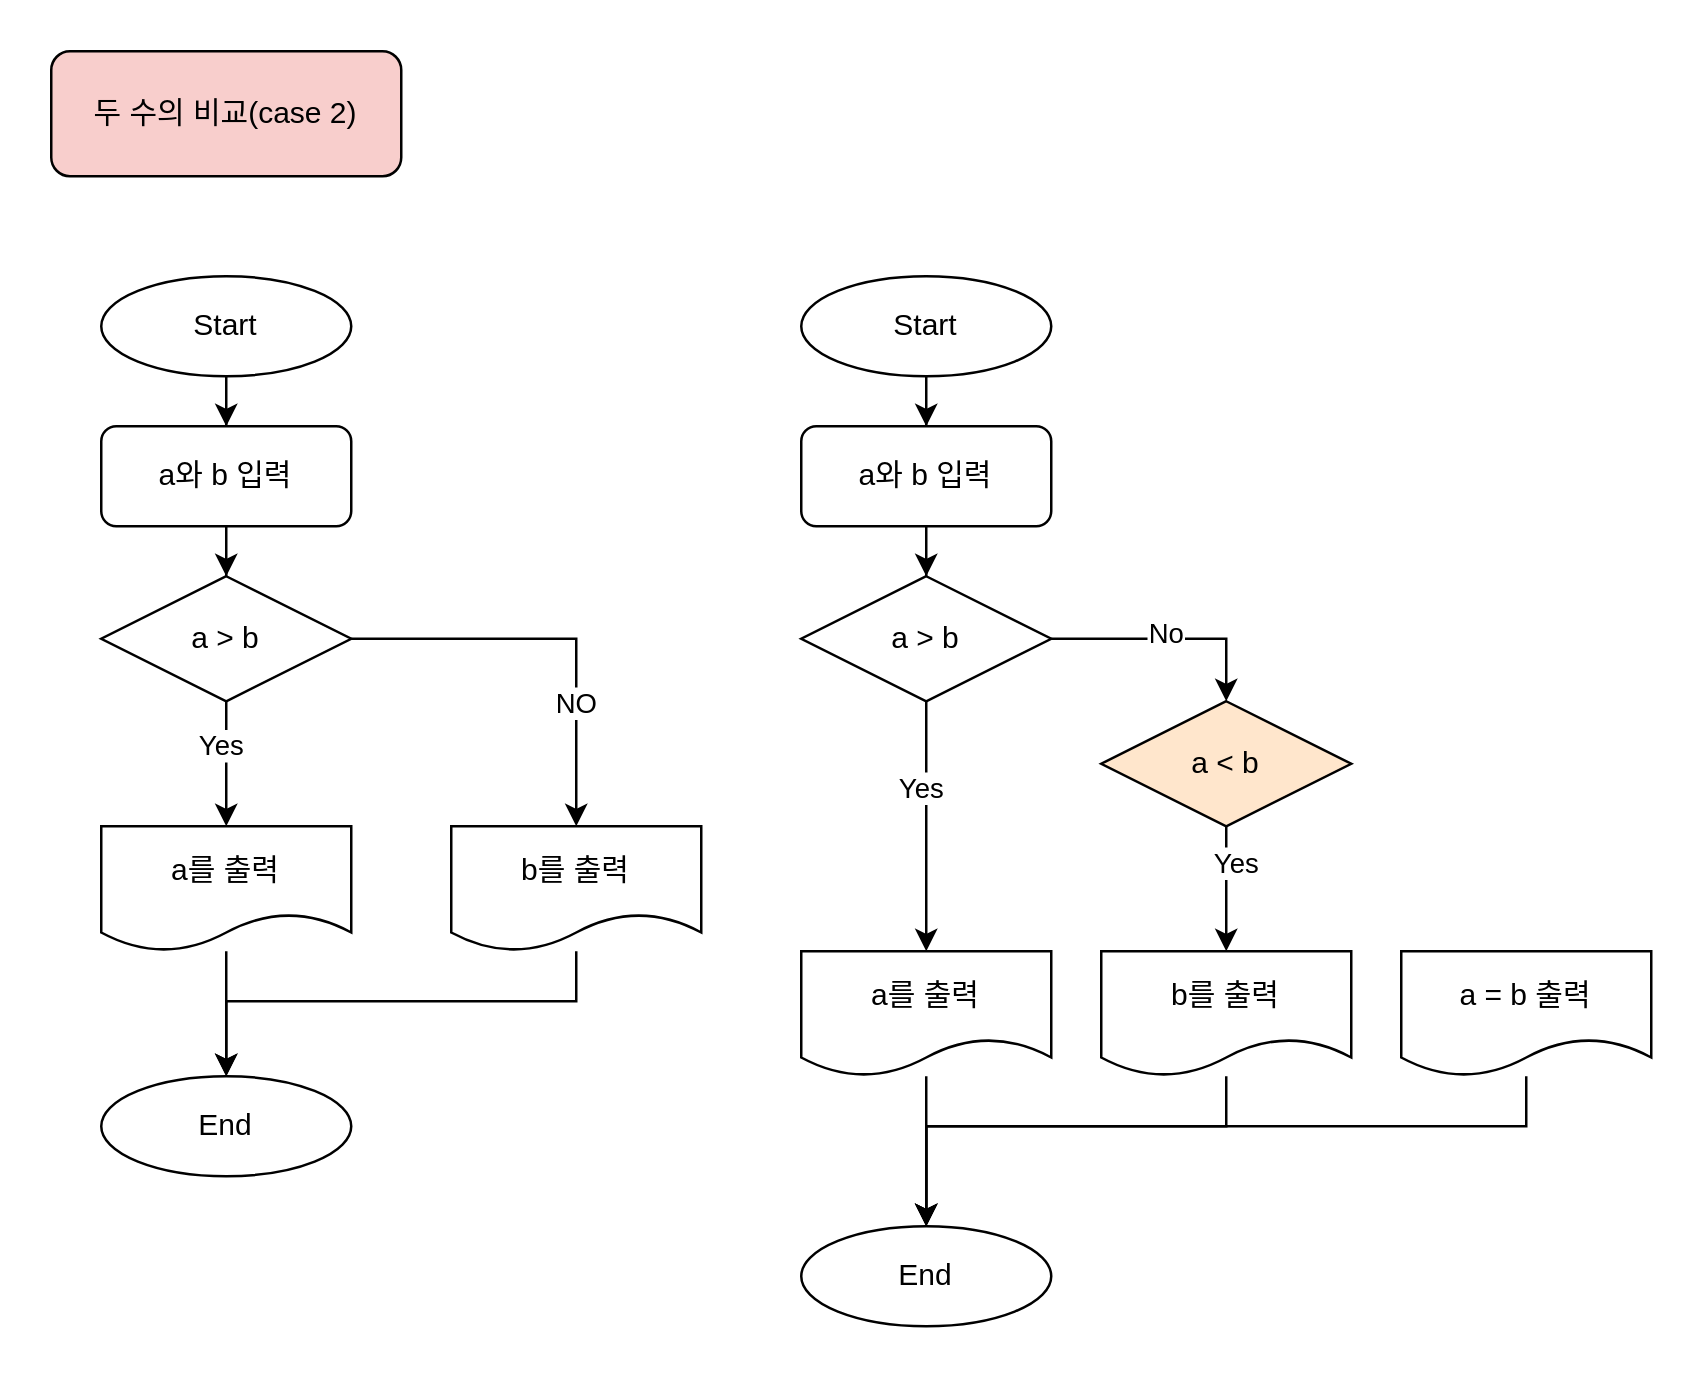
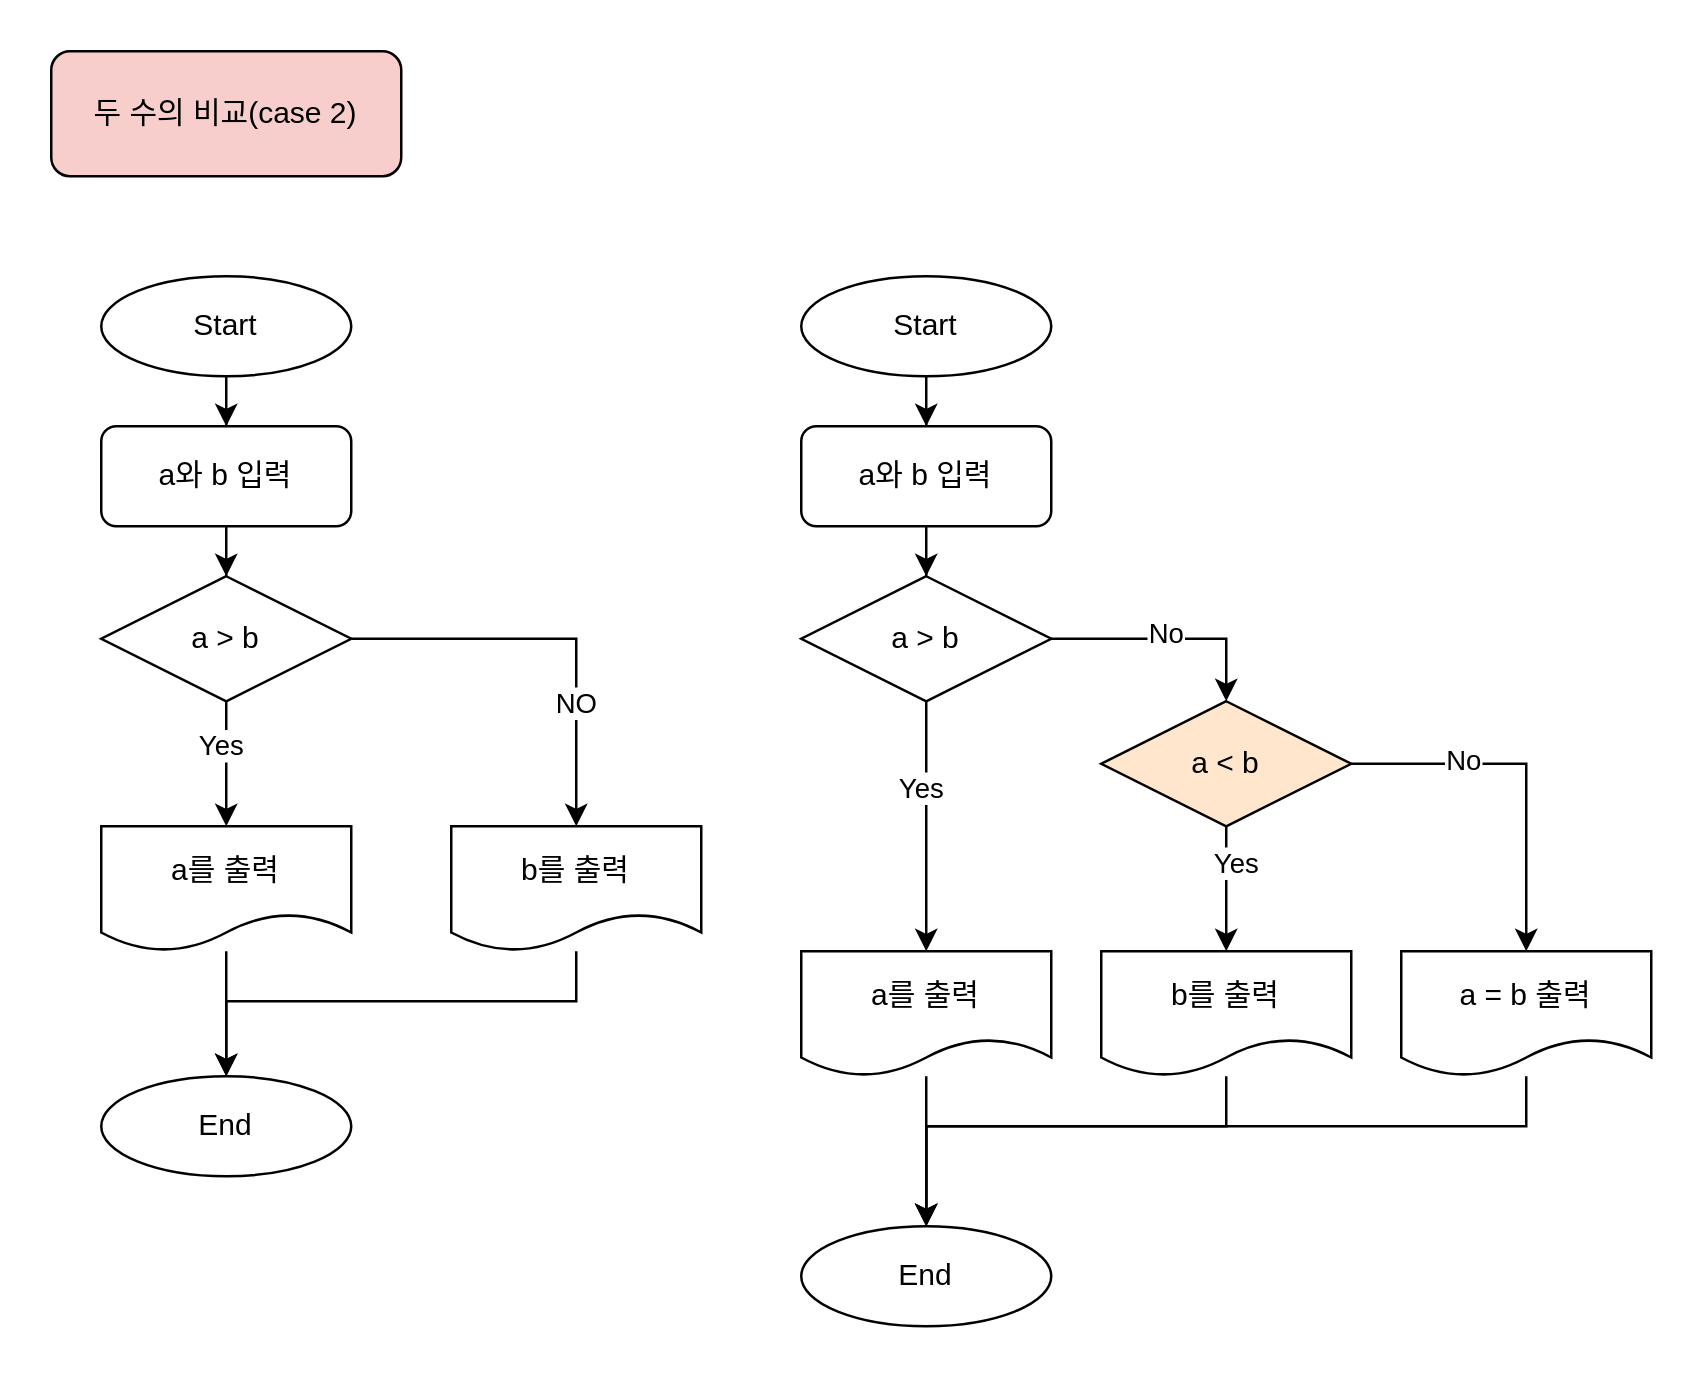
  <mxCell id="0" />
  <mxCell id="1" parent="0" />
  <mxCell id="2" value="두 수의 비교(case 2)" style="rounded=1;whiteSpace=wrap;html=1;fillColor=#f8cecc;" vertex="1" parent="1"><mxGeometry x="20" y="20" width="140" height="50" as="geometry" /></mxCell>
  <mxCell id="3" style="edgeStyle=orthogonalEdgeStyle;rounded=0;orthogonalLoop=1;jettySize=auto;html=1;" edge="1" parent="1" source="4" target="6"><mxGeometry relative="1" as="geometry" /></mxCell>
  <mxCell id="4" value="Start" style="ellipse;whiteSpace=wrap;html=1;" vertex="1" parent="1"><mxGeometry x="40" y="110" width="100" height="40" as="geometry" /></mxCell>
  <mxCell id="5" style="edgeStyle=orthogonalEdgeStyle;rounded=0;orthogonalLoop=1;jettySize=auto;html=1;entryX=0.5;entryY=0;entryDx=0;entryDy=0;" edge="1" parent="1" source="6" target="11"><mxGeometry relative="1" as="geometry" /></mxCell>
  <mxCell id="6" value="a와 b 입력" style="rounded=1;whiteSpace=wrap;html=1;" vertex="1" parent="1"><mxGeometry x="40" y="170" width="100" height="40" as="geometry" /></mxCell>
  <mxCell id="7" style="edgeStyle=orthogonalEdgeStyle;rounded=0;orthogonalLoop=1;jettySize=auto;html=1;entryX=0.5;entryY=0;entryDx=0;entryDy=0;" edge="1" parent="1" source="11" target="13"><mxGeometry relative="1" as="geometry"><Array as="points"><mxPoint x="90" y="290" /><mxPoint x="90" y="290" /></Array></mxGeometry></mxCell>
  <mxCell id="8" value="Yes" style="edgeLabel;html=1;align=center;verticalAlign=middle;resizable=0;points=[];" vertex="1" connectable="0" parent="7"><mxGeometry x="-0.328" y="-3" relative="1" as="geometry"><mxPoint as="offset" /></mxGeometry></mxCell>
  <mxCell id="9" style="edgeStyle=orthogonalEdgeStyle;rounded=0;orthogonalLoop=1;jettySize=auto;html=1;exitX=1;exitY=0.5;exitDx=0;exitDy=0;" edge="1" parent="1" source="11" target="15"><mxGeometry relative="1" as="geometry" /></mxCell>
  <mxCell id="10" value="NO" style="edgeLabel;html=1;align=center;verticalAlign=middle;resizable=0;points=[];" vertex="1" connectable="0" parent="9"><mxGeometry x="0.394" y="-1" relative="1" as="geometry"><mxPoint as="offset" /></mxGeometry></mxCell>
  <mxCell id="11" value="a &amp;gt; b" style="rhombus;whiteSpace=wrap;html=1;" vertex="1" parent="1"><mxGeometry x="40" y="230" width="100" height="50" as="geometry" /></mxCell>
  <mxCell id="12" style="edgeStyle=orthogonalEdgeStyle;rounded=0;orthogonalLoop=1;jettySize=auto;html=1;" edge="1" parent="1" source="13" target="16"><mxGeometry relative="1" as="geometry" /></mxCell>
  <mxCell id="13" value="a를 출력" style="shape=document;whiteSpace=wrap;html=1;boundedLbl=1;" vertex="1" parent="1"><mxGeometry x="40" y="330" width="100" height="50" as="geometry" /></mxCell>
  <mxCell id="14" style="edgeStyle=orthogonalEdgeStyle;rounded=0;orthogonalLoop=1;jettySize=auto;html=1;entryX=0.5;entryY=0;entryDx=0;entryDy=0;" edge="1" parent="1" source="15" target="16"><mxGeometry relative="1" as="geometry"><mxPoint x="230" y="420" as="targetPoint" /><Array as="points"><mxPoint x="230" y="400" /><mxPoint x="90" y="400" /></Array></mxGeometry></mxCell>
  <mxCell id="15" value="b를 출력" style="shape=document;whiteSpace=wrap;html=1;boundedLbl=1;" vertex="1" parent="1"><mxGeometry x="180" y="330" width="100" height="50" as="geometry" /></mxCell>
  <mxCell id="16" value="End" style="ellipse;whiteSpace=wrap;html=1;" vertex="1" parent="1"><mxGeometry x="40" y="430" width="100" height="40" as="geometry" /></mxCell>
  <mxCell id="17" style="edgeStyle=orthogonalEdgeStyle;rounded=0;orthogonalLoop=1;jettySize=auto;html=1;" edge="1" parent="1" source="18" target="20"><mxGeometry relative="1" as="geometry" /></mxCell>
  <mxCell id="18" value="Start" style="ellipse;whiteSpace=wrap;html=1;" vertex="1" parent="1"><mxGeometry x="320" y="110" width="100" height="40" as="geometry" /></mxCell>
  <mxCell id="19" style="edgeStyle=orthogonalEdgeStyle;rounded=0;orthogonalLoop=1;jettySize=auto;html=1;entryX=0.5;entryY=0;entryDx=0;entryDy=0;" edge="1" parent="1" source="20" target="25"><mxGeometry relative="1" as="geometry" /></mxCell>
  <mxCell id="20" value="a와 b 입력" style="rounded=1;whiteSpace=wrap;html=1;" vertex="1" parent="1"><mxGeometry x="320" y="170" width="100" height="40" as="geometry" /></mxCell>
  <mxCell id="21" style="edgeStyle=orthogonalEdgeStyle;rounded=0;orthogonalLoop=1;jettySize=auto;html=1;entryX=0.5;entryY=0;entryDx=0;entryDy=0;" edge="1" parent="1" source="25" target="27"><mxGeometry relative="1" as="geometry"><Array as="points"><mxPoint x="370" y="290" /><mxPoint x="370" y="290" /></Array></mxGeometry></mxCell>
  <mxCell id="22" value="Yes" style="edgeLabel;html=1;align=center;verticalAlign=middle;resizable=0;points=[];" vertex="1" connectable="0" parent="21"><mxGeometry x="-0.328" y="-3" relative="1" as="geometry"><mxPoint as="offset" /></mxGeometry></mxCell>
  <mxCell id="23" style="edgeStyle=orthogonalEdgeStyle;rounded=0;orthogonalLoop=1;jettySize=auto;html=1;exitX=1;exitY=0.5;exitDx=0;exitDy=0;entryX=0.5;entryY=0;entryDx=0;entryDy=0;" edge="1" parent="1" source="25" target="33"><mxGeometry relative="1" as="geometry" /></mxCell>
  <mxCell id="24" value="No" style="edgeLabel;html=1;align=center;verticalAlign=middle;resizable=0;points=[];" vertex="1" connectable="0" parent="23"><mxGeometry x="-0.061" y="3" relative="1" as="geometry"><mxPoint as="offset" /></mxGeometry></mxCell>
  <mxCell id="25" value="a &amp;gt; b" style="rhombus;whiteSpace=wrap;html=1;" vertex="1" parent="1"><mxGeometry x="320" y="230" width="100" height="50" as="geometry" /></mxCell>
  <mxCell id="26" style="edgeStyle=orthogonalEdgeStyle;rounded=0;orthogonalLoop=1;jettySize=auto;html=1;" edge="1" parent="1" source="27" target="28"><mxGeometry relative="1" as="geometry" /></mxCell>
  <mxCell id="27" value="a를 출력" style="shape=document;whiteSpace=wrap;html=1;boundedLbl=1;" vertex="1" parent="1"><mxGeometry x="320" y="380" width="100" height="50" as="geometry" /></mxCell>
  <mxCell id="28" value="End" style="ellipse;whiteSpace=wrap;html=1;" vertex="1" parent="1"><mxGeometry x="320" y="490" width="100" height="40" as="geometry" /></mxCell>
  <mxCell id="29" style="edgeStyle=orthogonalEdgeStyle;rounded=0;orthogonalLoop=1;jettySize=auto;html=1;" edge="1" parent="1" source="33" target="35"><mxGeometry relative="1" as="geometry"><Array as="points"><mxPoint x="490" y="330" /><mxPoint x="490" y="330" /></Array></mxGeometry></mxCell>
  <mxCell id="30" value="Yes" style="edgeLabel;html=1;align=center;verticalAlign=middle;resizable=0;points=[];" vertex="1" connectable="0" parent="29"><mxGeometry x="-0.44" y="3" relative="1" as="geometry"><mxPoint as="offset" /></mxGeometry></mxCell>
+ <mxCell id="31" style="edgeStyle=orthogonalEdgeStyle;rounded=0;orthogonalLoop=1;jettySize=auto;html=1;exitX=1;exitY=0.5;exitDx=0;exitDy=0;" edge="1" parent="1" source="33" target="37"><mxGeometry relative="1" as="geometry" /></mxCell>
+ <mxCell id="32" value="No" style="edgeLabel;html=1;align=center;verticalAlign=middle;resizable=0;points=[];" vertex="1" connectable="0" parent="31"><mxGeometry x="-0.399" y="2" relative="1" as="geometry"><mxPoint as="offset" /></mxGeometry></mxCell>
  <mxCell id="33" value="a &amp;lt; b" style="rhombus;whiteSpace=wrap;html=1;fillColor=#ffe6cc;" vertex="1" parent="1"><mxGeometry x="440" y="280" width="100" height="50" as="geometry" /></mxCell>
  <mxCell id="34" style="edgeStyle=orthogonalEdgeStyle;rounded=0;orthogonalLoop=1;jettySize=auto;html=1;entryX=0.5;entryY=0;entryDx=0;entryDy=0;" edge="1" parent="1" source="35" target="28"><mxGeometry relative="1" as="geometry"><Array as="points"><mxPoint x="490" y="450" /><mxPoint x="370" y="450" /></Array></mxGeometry></mxCell>
  <mxCell id="35" value="b를 출력" style="shape=document;whiteSpace=wrap;html=1;boundedLbl=1;" vertex="1" parent="1"><mxGeometry x="440" y="380" width="100" height="50" as="geometry" /></mxCell>
  <mxCell id="36" style="edgeStyle=orthogonalEdgeStyle;rounded=0;orthogonalLoop=1;jettySize=auto;html=1;entryX=0.5;entryY=0;entryDx=0;entryDy=0;" edge="1" parent="1" source="37" target="28"><mxGeometry relative="1" as="geometry"><Array as="points"><mxPoint x="610" y="450" /><mxPoint x="370" y="450" /></Array></mxGeometry></mxCell>
  <mxCell id="37" value="a = b 출력" style="shape=document;whiteSpace=wrap;html=1;boundedLbl=1;" vertex="1" parent="1"><mxGeometry x="560" y="380" width="100" height="50" as="geometry" /></mxCell>
